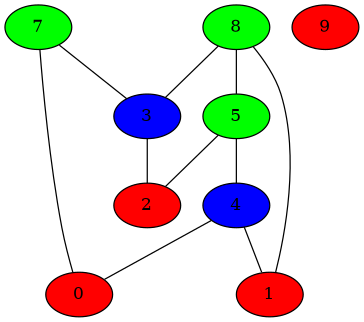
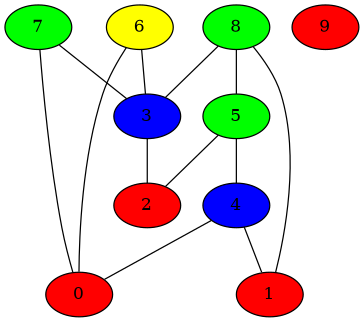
  graph {
    node [fillcolor=red style=filled]
    3 [fillcolor=blue]
    2
    4 [fillcolor=blue]
    0
    1
    5 [fillcolor=green]
+   6 [fillcolor=yellow]
    7 [fillcolor=green]
    8 [fillcolor=green]
    9
    3 -- 2
    4 -- 0
    4 -- 1
    5 -- 2
    5 -- 4
+   6 -- 3
+   6 -- 0
    7 -- 3
    7 -- 0
    8 -- 3
    8 -- 1
    8 -- 5
  }
